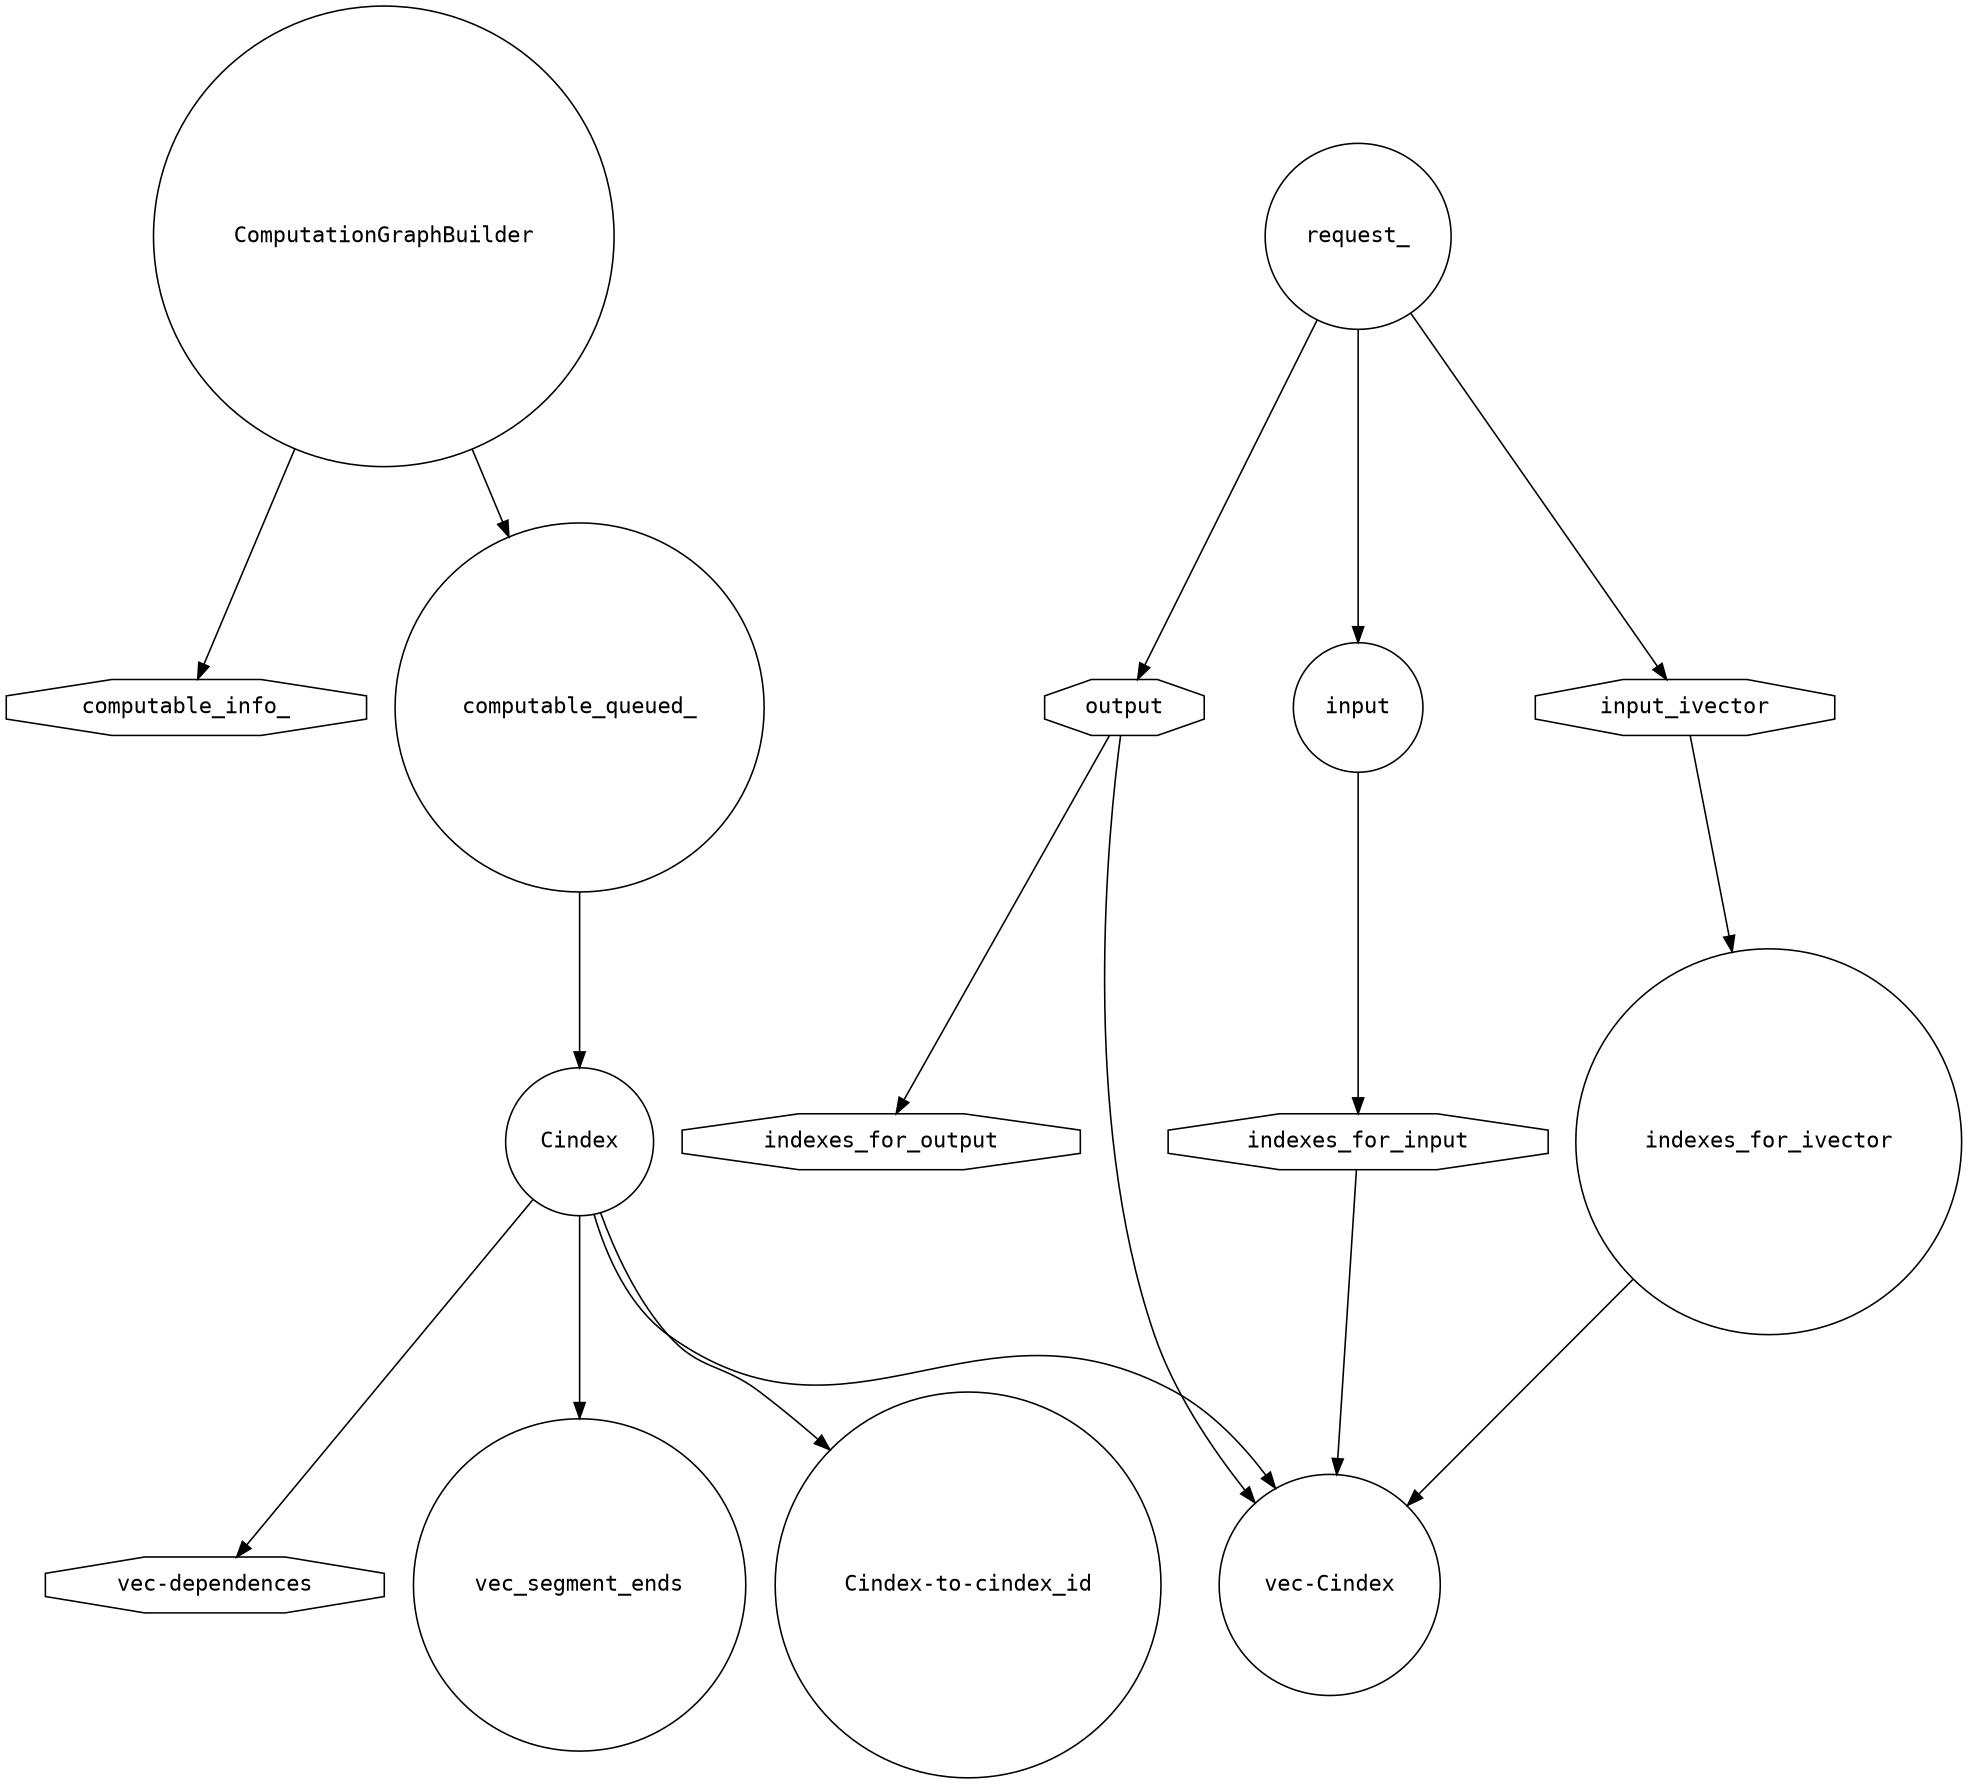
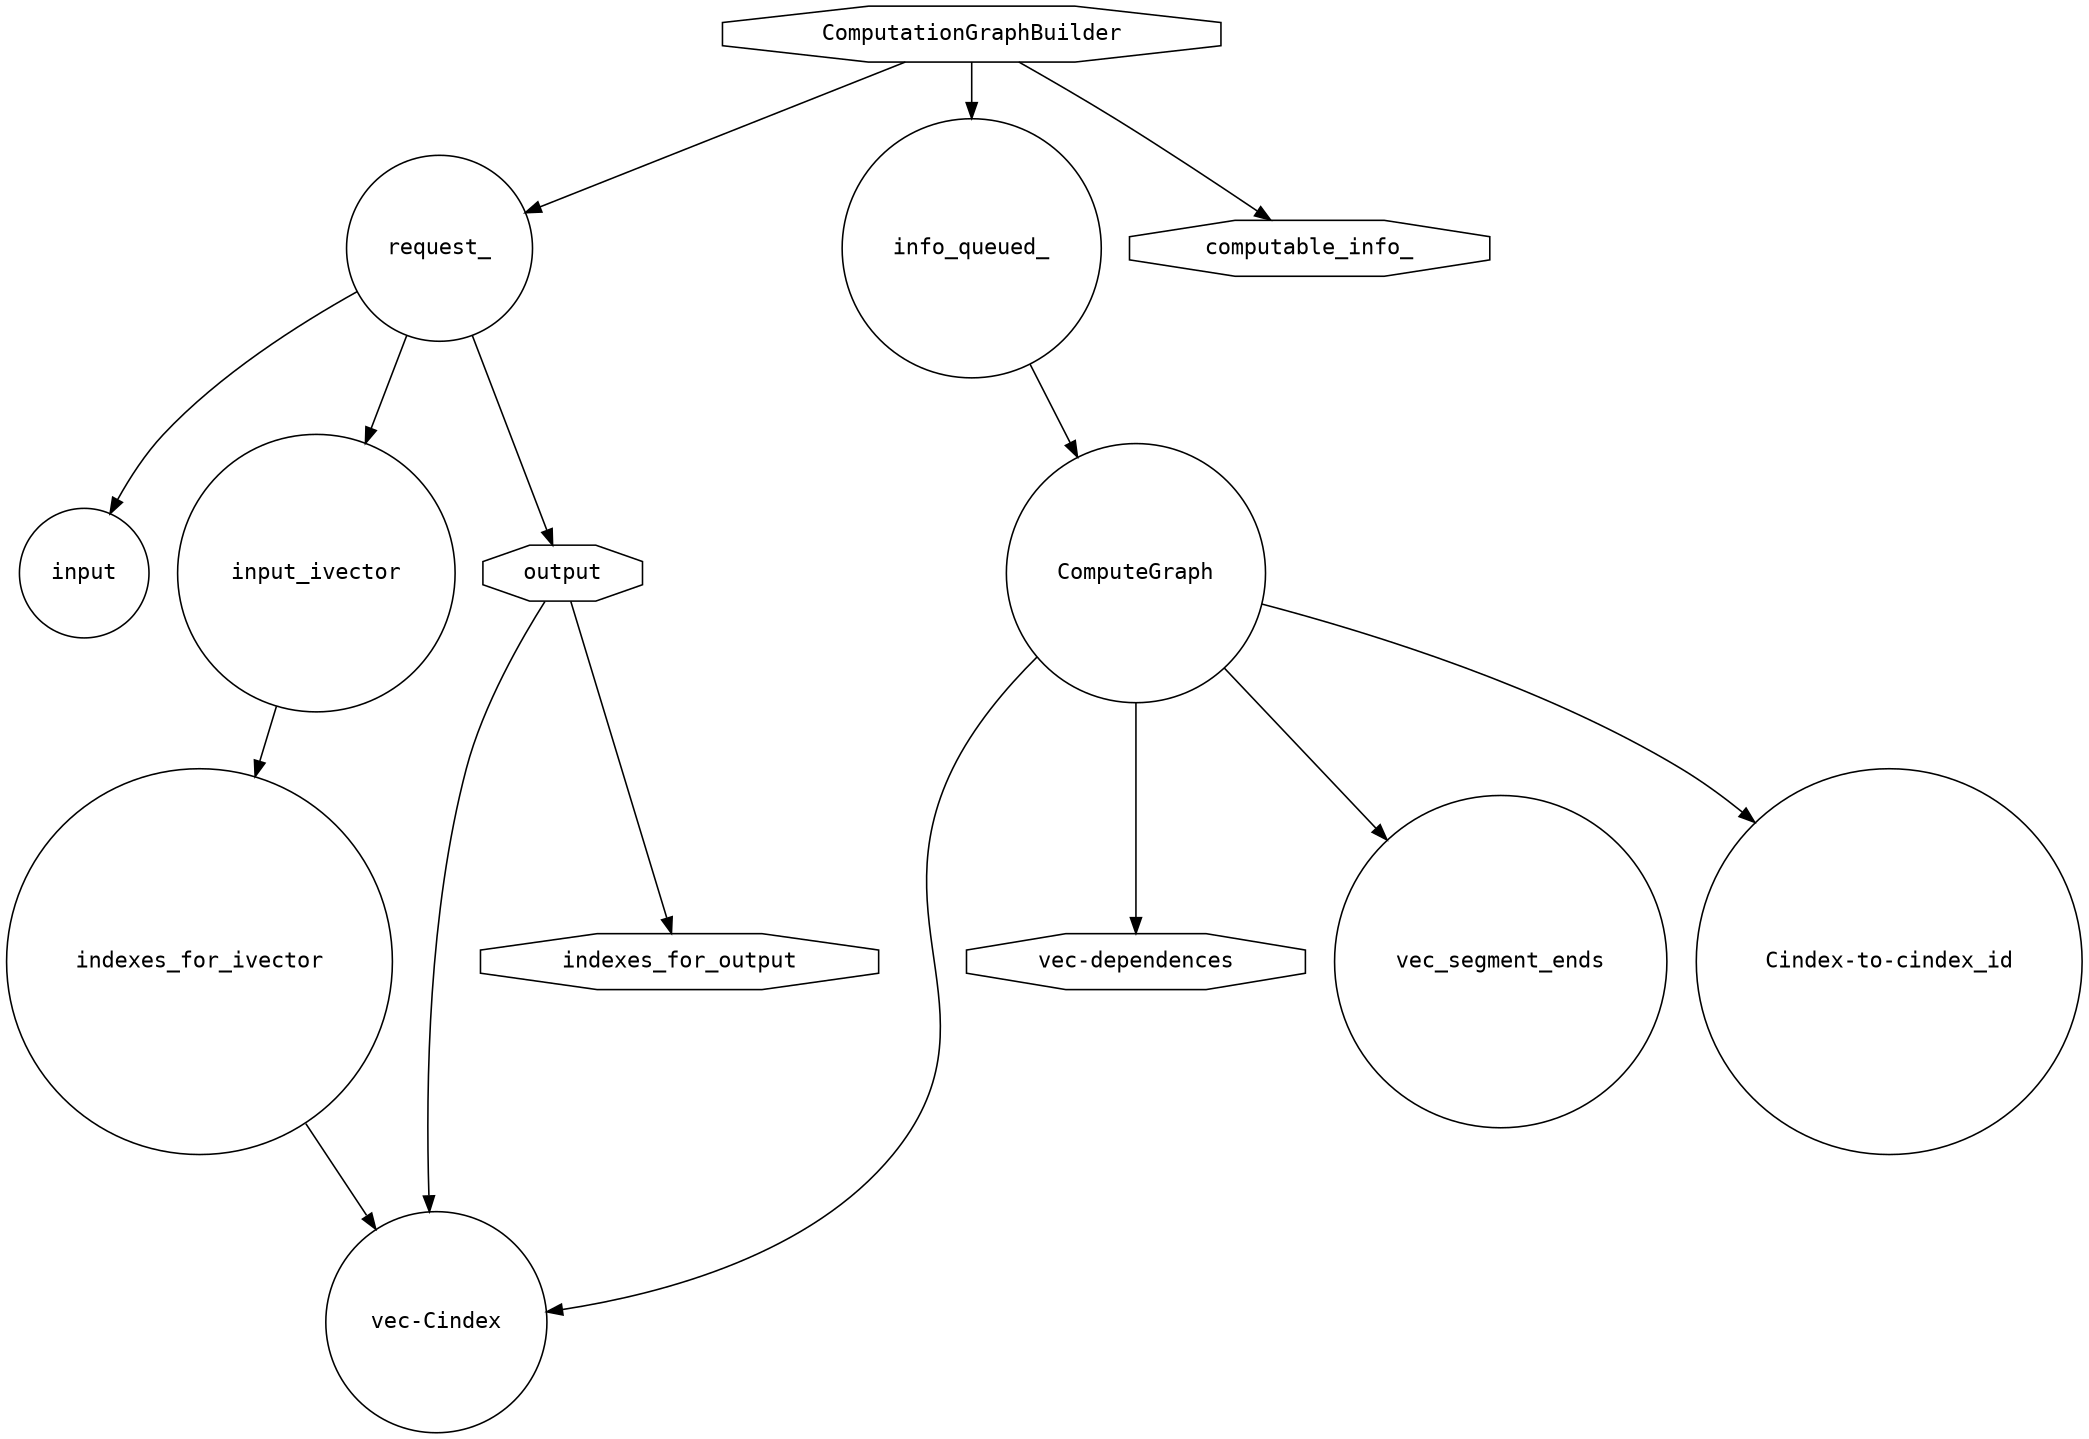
  digraph {
    fontname="DejaVu Sans Mono"
    rankdir=TB
    node [fontname="DejaVu Sans Mono" shape=circle]
    edge [fontname="DejaVu Sans Mono"]
    n1 [height=.1 label="vec-Cindex" width=.1]
-   ComputeGraph [height=.1 width=.1 label=Cindex]
+   ComputeGraph [height=.1 width=.1]
    n3 [height=.1 label="vec-dependences" shape=octagon width=.1]
    vec_segment_ends [height=.1 width=.1]
    n5 [height=.1 label="Cindex-to-cindex_id" width=.1]
-   indexes_for_input [height=.1 shape=octagon width=.1]
    indexes_for_ivector [height=.1 width=.1]
    indexes_for_output [height=.1 shape=octagon width=.1]
-   ComputationGraphBuilder [height=.1 width=.1]
+   ComputationGraphBuilder [height=.1 shape=octagon width=.1]
    request_ [height=.1 width=.1]
-   computable_queued_ [height=.1 width=.1]
+   computable_queued_ [height=.1 width=.1 label=info_queued_]
    computable_info_ [height=.1 shape=octagon width=.1]
    input [height=.1 width=.1]
-   input_ivector [height=.1 shape=octagon width=.1]
+   input_ivector [height=.1 width=.1]
    output [height=.1 shape=octagon width=.1]
    ComputeGraph -> n1
    ComputeGraph -> n3
    ComputeGraph -> vec_segment_ends
    ComputeGraph -> n5
-   indexes_for_input -> n1
    indexes_for_ivector -> n1
+   ComputationGraphBuilder -> request_
    ComputationGraphBuilder -> computable_queued_
    ComputationGraphBuilder -> computable_info_
    request_ -> input
    request_ -> input_ivector
    request_ -> output
    computable_queued_ -> ComputeGraph
-   input -> indexes_for_input
    input_ivector -> indexes_for_ivector
    output -> n1
    output -> indexes_for_output
  }
